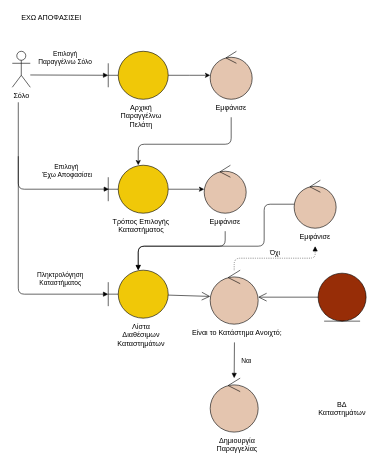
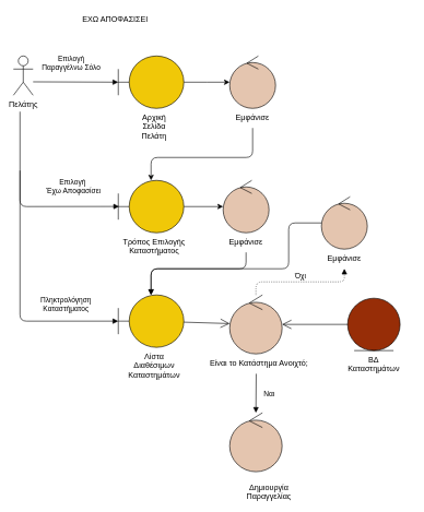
  <mxCell id="0" />
  <mxCell id="1" parent="0" />
- <mxCell id="2" value="Σόλο" style="shape=umlActor;verticalLabelPosition=bottom;verticalAlign=top;html=1;" parent="1" vertex="1"><mxGeometry x="20" y="85" width="30" height="60" as="geometry" /></mxCell>
+ <mxCell id="2" value="Πελάτης" style="shape=umlActor;verticalLabelPosition=bottom;verticalAlign=top;html=1;" parent="1" vertex="1"><mxGeometry x="20" y="85" width="30" height="60" as="geometry" /></mxCell>
  <mxCell id="3" style="edgeStyle=orthogonalEdgeStyle;rounded=0;orthogonalLoop=1;jettySize=auto;html=1;" parent="1" source="4" edge="1"><mxGeometry relative="1" as="geometry"><mxPoint x="350" y="125" as="targetPoint" /></mxGeometry></mxCell>
  <mxCell id="4" value="" style="shape=umlBoundary;whiteSpace=wrap;html=1;fillColor=#F0C808;" parent="1" vertex="1"><mxGeometry x="180" y="85" width="100" height="80" as="geometry" /></mxCell>
  <mxCell id="5" value="Επιλογή &lt;br&gt;Παραγγέλνω Σόλο" style="html=1;verticalAlign=bottom;endArrow=block;rounded=0;labelBackgroundColor=none;" parent="1" edge="1"><mxGeometry x="-0.11" y="14" width="80" relative="1" as="geometry"><mxPoint x="50" y="124.5" as="sourcePoint" /><mxPoint x="180" y="125" as="targetPoint" /><mxPoint as="offset" /></mxGeometry></mxCell>
  <mxCell id="6" style="edgeStyle=orthogonalEdgeStyle;rounded=1;orthogonalLoop=1;jettySize=auto;html=1;exitX=0.5;exitY=1;exitDx=0;exitDy=0;" parent="1" source="26" target="9" edge="1"><mxGeometry relative="1" as="geometry"><Array as="points"><mxPoint x="385" y="240" /><mxPoint x="230" y="240" /></Array><mxPoint x="385" y="165" as="sourcePoint" /></mxGeometry></mxCell>
  <mxCell id="7" value="" style="ellipse;shape=umlControl;whiteSpace=wrap;html=1;fillColor=#E4C5AF;" parent="1" vertex="1"><mxGeometry x="350" y="85" width="70" height="80" as="geometry" /></mxCell>
  <mxCell id="8" style="edgeStyle=orthogonalEdgeStyle;rounded=0;orthogonalLoop=1;jettySize=auto;html=1;strokeColor=#000000;" parent="1" source="9" target="12" edge="1"><mxGeometry relative="1" as="geometry" /></mxCell>
  <mxCell id="9" value="" style="shape=umlBoundary;whiteSpace=wrap;html=1;fillColor=#F0C808;" parent="1" vertex="1"><mxGeometry x="180" y="275" width="100" height="80" as="geometry" /></mxCell>
  <mxCell id="10" value="Επιλογή&lt;br&gt;&amp;nbsp;Έχω Αποφασίσει" style="html=1;verticalAlign=bottom;endArrow=block;rounded=1;entryX=0.012;entryY=0.498;entryDx=0;entryDy=0;entryPerimeter=0;labelBackgroundColor=none;" parent="1" target="9" edge="1"><mxGeometry x="0.519" y="15" width="80" relative="1" as="geometry"><mxPoint x="30" y="170" as="sourcePoint" /><mxPoint x="180" y="263" as="targetPoint" /><Array as="points"><mxPoint x="30" y="315" /></Array><mxPoint as="offset" /></mxGeometry></mxCell>
  <mxCell id="11" style="edgeStyle=orthogonalEdgeStyle;rounded=1;orthogonalLoop=1;jettySize=auto;html=1;strokeColor=#000000;exitX=0.5;exitY=1;exitDx=0;exitDy=0;" parent="1" source="28" target="13" edge="1"><mxGeometry relative="1" as="geometry"><Array as="points"><mxPoint x="375" y="410" /><mxPoint x="230" y="410" /></Array></mxGeometry></mxCell>
  <mxCell id="12" value="" style="ellipse;shape=umlControl;whiteSpace=wrap;html=1;fillColor=#E4C5AF;" parent="1" vertex="1"><mxGeometry x="340" y="275" width="70" height="80" as="geometry" /></mxCell>
  <mxCell id="13" value="" style="shape=umlBoundary;whiteSpace=wrap;html=1;strokeColor=#000000;fillColor=#F0C808;" parent="1" vertex="1"><mxGeometry x="180" y="450" width="100" height="80" as="geometry" /></mxCell>
  <mxCell id="14" value="Πληκτρολόγηση &lt;br&gt;Καταστήματος" style="html=1;verticalAlign=bottom;endArrow=block;rounded=1;entryX=0;entryY=0.5;entryDx=0;entryDy=0;entryPerimeter=0;labelBackgroundColor=none;" parent="1" target="13" edge="1"><mxGeometry x="0.579" y="10" width="80" relative="1" as="geometry"><mxPoint x="30" y="260" as="sourcePoint" /><mxPoint x="180" y="415" as="targetPoint" /><Array as="points"><mxPoint x="30" y="490" /></Array><mxPoint as="offset" /></mxGeometry></mxCell>
  <mxCell id="15" value="" style="ellipse;shape=umlControl;whiteSpace=wrap;html=1;strokeColor=#000000;fillColor=#E4C5AF;" parent="1" vertex="1"><mxGeometry x="350" y="450" width="80" height="90" as="geometry" /></mxCell>
  <mxCell id="16" value="" style="ellipse;shape=umlEntity;whiteSpace=wrap;html=1;fillColor=#972D07;" parent="1" vertex="1"><mxGeometry x="530" y="455" width="80" height="80" as="geometry" /></mxCell>
  <mxCell id="17" value="" style="endArrow=open;endFill=1;endSize=12;html=1;rounded=0;strokeColor=#000000;" parent="1" source="13" target="15" edge="1"><mxGeometry width="160" relative="1" as="geometry"><mxPoint x="240" y="405" as="sourcePoint" /><mxPoint x="400" y="405" as="targetPoint" /></mxGeometry></mxCell>
  <mxCell id="18" value="" style="endArrow=open;endFill=1;endSize=12;html=1;rounded=0;strokeColor=#000000;" parent="1" source="16" target="15" edge="1"><mxGeometry width="160" relative="1" as="geometry"><mxPoint x="240" y="405" as="sourcePoint" /><mxPoint x="400" y="405" as="targetPoint" /></mxGeometry></mxCell>
  <mxCell id="19" value="Ναι" style="html=1;verticalAlign=bottom;endArrow=block;rounded=0;strokeColor=#000000;exitX=0.476;exitY=1.014;exitDx=0;exitDy=0;exitPerimeter=0;labelBackgroundColor=none;" parent="1" source="31" target="24" edge="1"><mxGeometry x="0.324" y="20" width="80" relative="1" as="geometry"><mxPoint x="280" y="565" as="sourcePoint" /><mxPoint x="390" y="590" as="targetPoint" /><mxPoint as="offset" /></mxGeometry></mxCell>
  <mxCell id="20" value="Όχι" style="html=1;verticalAlign=bottom;endArrow=block;rounded=1;fillColor=#e51400;strokeColor=#000000;dashed=1;dashPattern=1 2;labelBackgroundColor=none;entryX=0.5;entryY=1;entryDx=0;entryDy=0;" parent="1" source="15" target="29" edge="1"><mxGeometry width="80" relative="1" as="geometry"><mxPoint x="280" y="665" as="sourcePoint" /><mxPoint x="460" y="615" as="targetPoint" /><Array as="points"><mxPoint x="390" y="430" /><mxPoint x="525" y="430" /></Array></mxGeometry></mxCell>
  <mxCell id="21" value="" style="ellipse;shape=umlControl;whiteSpace=wrap;html=1;fillColor=#E4C5AF;strokeColor=#000000;fontColor=#ffffff;" parent="1" vertex="1"><mxGeometry x="490" y="300" width="70" height="80" as="geometry" /></mxCell>
  <mxCell id="22" value="" style="endArrow=block;endFill=1;endSize=6;html=1;rounded=1;fillColor=#e51400;strokeColor=#000000;jumpStyle=arc;" parent="1" source="21" target="13" edge="1"><mxGeometry width="160" relative="1" as="geometry"><mxPoint x="380.032" y="437.75" as="sourcePoint" /><mxPoint x="300.005" y="435" as="targetPoint" /><Array as="points"><mxPoint x="440" y="340" /><mxPoint x="440" y="410" /><mxPoint x="230" y="410" /></Array></mxGeometry></mxCell>
- <mxCell id="23" value="ΕΧΩ ΑΠΟΦΑΣΙΣΕΙ" style="text;html=1;align=center;verticalAlign=middle;resizable=0;points=[];autosize=1;strokeColor=none;fillColor=none;" parent="1" vertex="1"><mxGeometry x="25" y="20" width="120" height="20" as="geometry" /></mxCell>
+ <mxCell id="23" value="ΕΧΩ ΑΠΟΦΑΣΙΣΕΙ" style="text;html=1;align=center;verticalAlign=middle;resizable=0;points=[];autosize=1;strokeColor=none;fillColor=none;" parent="1" vertex="1"><mxGeometry x="115" y="20" width="120" height="20" as="geometry" /></mxCell>
  <mxCell id="24" value="" style="ellipse;shape=umlControl;whiteSpace=wrap;html=1;fillColor=#E4C5AF;" parent="1" vertex="1"><mxGeometry x="350" y="630" width="80" height="90" as="geometry" /></mxCell>
- <mxCell id="25" value="&lt;meta charset=&quot;utf-8&quot;&gt;&lt;span style=&quot;color: rgb(0, 0, 0); font-family: helvetica; font-size: 12px; font-style: normal; font-weight: 400; letter-spacing: normal; text-indent: 0px; text-transform: none; word-spacing: 0px; display: inline; float: none;&quot;&gt;Αρχική&lt;/span&gt;&lt;br style=&quot;color: rgb(0, 0, 0); font-family: helvetica; font-size: 12px; font-style: normal; font-weight: 400; letter-spacing: normal; text-indent: 0px; text-transform: none; word-spacing: 0px;&quot;&gt;&lt;span style=&quot;color: rgb(0, 0, 0); font-family: helvetica; font-size: 12px; font-style: normal; font-weight: 400; letter-spacing: normal; text-indent: 0px; text-transform: none; word-spacing: 0px; display: inline; float: none;&quot;&gt;Παραγγέλνω&lt;/span&gt;&lt;br style=&quot;color: rgb(0, 0, 0); font-family: helvetica; font-size: 12px; font-style: normal; font-weight: 400; letter-spacing: normal; text-indent: 0px; text-transform: none; word-spacing: 0px;&quot;&gt;&lt;span style=&quot;color: rgb(0, 0, 0); font-family: helvetica; font-size: 12px; font-style: normal; font-weight: 400; letter-spacing: normal; text-indent: 0px; text-transform: none; word-spacing: 0px; display: inline; float: none;&quot;&gt;Πελάτη&lt;/span&gt;" style="text;whiteSpace=wrap;html=1;labelBackgroundColor=none;align=center;" parent="1" vertex="1"><mxGeometry x="200" y="165" width="70" height="60" as="geometry" /></mxCell>
+ <mxCell id="25" value="&lt;meta charset=&quot;utf-8&quot;&gt;&lt;span style=&quot;color: rgb(0, 0, 0); font-family: helvetica; font-size: 12px; font-style: normal; font-weight: 400; letter-spacing: normal; text-indent: 0px; text-transform: none; word-spacing: 0px; display: inline; float: none;&quot;&gt;Αρχική&lt;/span&gt;&lt;br style=&quot;color: rgb(0, 0, 0); font-family: helvetica; font-size: 12px; font-style: normal; font-weight: 400; letter-spacing: normal; text-indent: 0px; text-transform: none; word-spacing: 0px;&quot;&gt;&lt;span style=&quot;color: rgb(0, 0, 0); font-family: helvetica; font-size: 12px; font-style: normal; font-weight: 400; letter-spacing: normal; text-indent: 0px; text-transform: none; word-spacing: 0px; display: inline; float: none;&quot;&gt;Σελίδα&lt;/span&gt;&lt;br style=&quot;color: rgb(0, 0, 0); font-family: helvetica; font-size: 12px; font-style: normal; font-weight: 400; letter-spacing: normal; text-indent: 0px; text-transform: none; word-spacing: 0px;&quot;&gt;&lt;span style=&quot;color: rgb(0, 0, 0); font-family: helvetica; font-size: 12px; font-style: normal; font-weight: 400; letter-spacing: normal; text-indent: 0px; text-transform: none; word-spacing: 0px; display: inline; float: none;&quot;&gt;Πελάτη&lt;/span&gt;" style="text;whiteSpace=wrap;html=1;labelBackgroundColor=none;align=center;" parent="1" vertex="1"><mxGeometry x="200" y="165" width="70" height="60" as="geometry" /></mxCell>
  <mxCell id="26" value="&lt;meta charset=&quot;utf-8&quot;&gt;&lt;span style=&quot;color: rgb(0, 0, 0); font-family: helvetica; font-size: 12px; font-style: normal; font-weight: 400; letter-spacing: normal; text-indent: 0px; text-transform: none; word-spacing: 0px; display: inline; float: none;&quot;&gt;Εμφάνισε&lt;/span&gt;" style="text;whiteSpace=wrap;html=1;labelBackgroundColor=none;align=center;" parent="1" vertex="1"><mxGeometry x="345" y="165" width="80" height="30" as="geometry" /></mxCell>
  <mxCell id="27" value="&lt;span style=&quot;color: rgb(0 , 0 , 0) ; font-family: &amp;#34;helvetica&amp;#34; ; font-size: 12px ; font-style: normal ; font-weight: 400 ; letter-spacing: normal ; text-indent: 0px ; text-transform: none ; word-spacing: 0px ; display: inline ; float: none&quot;&gt;Τρόπος&amp;nbsp;&lt;/span&gt;&lt;span style=&quot;color: rgb(0 , 0 , 0) ; font-family: &amp;#34;helvetica&amp;#34; ; font-size: 12px ; font-style: normal ; font-weight: 400 ; letter-spacing: normal ; text-indent: 0px ; text-transform: none ; word-spacing: 0px ; display: inline ; float: none&quot;&gt;Επιλογής&lt;/span&gt;&lt;br style=&quot;color: rgb(0 , 0 , 0) ; font-family: &amp;#34;helvetica&amp;#34; ; font-size: 12px ; font-style: normal ; font-weight: 400 ; letter-spacing: normal ; text-indent: 0px ; text-transform: none ; word-spacing: 0px&quot;&gt;&lt;span style=&quot;color: rgb(0 , 0 , 0) ; font-family: &amp;#34;helvetica&amp;#34; ; font-size: 12px ; font-style: normal ; font-weight: 400 ; letter-spacing: normal ; text-indent: 0px ; text-transform: none ; word-spacing: 0px ; display: inline ; float: none&quot;&gt;Καταστήματος&lt;/span&gt;" style="text;whiteSpace=wrap;html=1;labelBackgroundColor=none;align=center;" parent="1" vertex="1"><mxGeometry x="180" y="355" width="110" height="35" as="geometry" /></mxCell>
  <mxCell id="28" value="&lt;meta charset=&quot;utf-8&quot;&gt;&lt;span style=&quot;color: rgb(0, 0, 0); font-family: helvetica; font-size: 12px; font-style: normal; font-weight: 400; letter-spacing: normal; text-indent: 0px; text-transform: none; word-spacing: 0px; display: inline; float: none;&quot;&gt;Εμφάνισε&lt;/span&gt;" style="text;whiteSpace=wrap;html=1;labelBackgroundColor=none;align=center;" parent="1" vertex="1"><mxGeometry x="335" y="355" width="80" height="30" as="geometry" /></mxCell>
  <mxCell id="29" value="&lt;meta charset=&quot;utf-8&quot;&gt;&lt;span style=&quot;font-family: helvetica; font-size: 12px; font-style: normal; font-weight: 400; letter-spacing: normal; text-indent: 0px; text-transform: none; word-spacing: 0px; display: inline; float: none;&quot;&gt;Εμφάνισε&lt;/span&gt;" style="text;whiteSpace=wrap;html=1;labelBackgroundColor=none;align=center;fontColor=#000000;" parent="1" vertex="1"><mxGeometry x="485" y="380" width="80" height="30" as="geometry" /></mxCell>
  <mxCell id="30" value="&lt;meta charset=&quot;utf-8&quot;&gt;&lt;span style=&quot;color: rgb(0, 0, 0); font-family: helvetica; font-size: 12px; font-style: normal; font-weight: 400; letter-spacing: normal; text-indent: 0px; text-transform: none; word-spacing: 0px; display: inline; float: none;&quot;&gt;Λίστα&lt;/span&gt;&lt;br style=&quot;color: rgb(0, 0, 0); font-family: helvetica; font-size: 12px; font-style: normal; font-weight: 400; letter-spacing: normal; text-indent: 0px; text-transform: none; word-spacing: 0px;&quot;&gt;&lt;span style=&quot;color: rgb(0, 0, 0); font-family: helvetica; font-size: 12px; font-style: normal; font-weight: 400; letter-spacing: normal; text-indent: 0px; text-transform: none; word-spacing: 0px; display: inline; float: none;&quot;&gt;Διαθέσιμων&lt;/span&gt;&lt;br style=&quot;color: rgb(0, 0, 0); font-family: helvetica; font-size: 12px; font-style: normal; font-weight: 400; letter-spacing: normal; text-indent: 0px; text-transform: none; word-spacing: 0px;&quot;&gt;&lt;span style=&quot;color: rgb(0, 0, 0); font-family: helvetica; font-size: 12px; font-style: normal; font-weight: 400; letter-spacing: normal; text-indent: 0px; text-transform: none; word-spacing: 0px; display: inline; float: none;&quot;&gt;Καταστημάτων&lt;/span&gt;" style="text;whiteSpace=wrap;html=1;labelBackgroundColor=none;align=center;" parent="1" vertex="1"><mxGeometry x="180" y="530" width="110" height="60" as="geometry" /></mxCell>
  <mxCell id="31" value="&lt;meta charset=&quot;utf-8&quot;&gt;&lt;span style=&quot;color: rgb(0, 0, 0); font-family: helvetica; font-size: 12px; font-style: normal; font-weight: 400; letter-spacing: normal; text-indent: 0px; text-transform: none; word-spacing: 0px; display: inline; float: none;&quot;&gt;Είναι το Κατάστημα Ανοιχτό;&lt;/span&gt;" style="text;whiteSpace=wrap;html=1;labelBackgroundColor=none;align=center;" parent="1" vertex="1"><mxGeometry x="300" y="540" width="190" height="30" as="geometry" /></mxCell>
- <mxCell id="32" value="&lt;meta charset=&quot;utf-8&quot;&gt;&lt;span style=&quot;color: rgb(0, 0, 0); font-family: helvetica; font-size: 12px; font-style: normal; font-weight: 400; letter-spacing: normal; text-indent: 0px; text-transform: none; word-spacing: 0px; display: inline; float: none;&quot;&gt;ΒΔ&lt;/span&gt;&lt;br style=&quot;color: rgb(0, 0, 0); font-family: helvetica; font-size: 12px; font-style: normal; font-weight: 400; letter-spacing: normal; text-indent: 0px; text-transform: none; word-spacing: 0px;&quot;&gt;&lt;span style=&quot;color: rgb(0, 0, 0); font-family: helvetica; font-size: 12px; font-style: normal; font-weight: 400; letter-spacing: normal; text-indent: 0px; text-transform: none; word-spacing: 0px; display: inline; float: none;&quot;&gt;Καταστημάτων&lt;/span&gt;" style="text;whiteSpace=wrap;html=1;labelBackgroundColor=none;align=center;" parent="1" vertex="1"><mxGeometry x="515" y="660" width="110" height="40" as="geometry" /></mxCell>
- <mxCell id="33" value="&lt;meta charset=&quot;utf-8&quot;&gt;&lt;span style=&quot;color: rgb(0, 0, 0); font-family: helvetica; font-size: 12px; font-style: normal; font-weight: 400; letter-spacing: normal; text-indent: 0px; text-transform: none; word-spacing: 0px; display: inline; float: none;&quot;&gt;Δημιουργία&lt;/span&gt;&lt;br style=&quot;color: rgb(0, 0, 0); font-family: helvetica; font-size: 12px; font-style: normal; font-weight: 400; letter-spacing: normal; text-indent: 0px; text-transform: none; word-spacing: 0px;&quot;&gt;&lt;span style=&quot;color: rgb(0, 0, 0); font-family: helvetica; font-size: 12px; font-style: normal; font-weight: 400; letter-spacing: normal; text-indent: 0px; text-transform: none; word-spacing: 0px; display: inline; float: none;&quot;&gt;Παραγγελίας&lt;/span&gt;" style="text;whiteSpace=wrap;html=1;labelBackgroundColor=none;align=center;" parent="1" vertex="1"><mxGeometry x="345" y="720" width="100" height="40" as="geometry" /></mxCell>
+ <mxCell id="32" value="&lt;meta charset=&quot;utf-8&quot;&gt;&lt;span style=&quot;color: rgb(0, 0, 0); font-family: helvetica; font-size: 12px; font-style: normal; font-weight: 400; letter-spacing: normal; text-indent: 0px; text-transform: none; word-spacing: 0px; display: inline; float: none;&quot;&gt;ΒΔ&lt;/span&gt;&lt;br style=&quot;color: rgb(0, 0, 0); font-family: helvetica; font-size: 12px; font-style: normal; font-weight: 400; letter-spacing: normal; text-indent: 0px; text-transform: none; word-spacing: 0px;&quot;&gt;&lt;span style=&quot;color: rgb(0, 0, 0); font-family: helvetica; font-size: 12px; font-style: normal; font-weight: 400; letter-spacing: normal; text-indent: 0px; text-transform: none; word-spacing: 0px; display: inline; float: none;&quot;&gt;Καταστημάτων&lt;/span&gt;" style="text;whiteSpace=wrap;html=1;labelBackgroundColor=none;align=center;" parent="1" vertex="1"><mxGeometry x="515" y="535" width="110" height="40" as="geometry" /></mxCell>
+ <mxCell id="33" value="&lt;meta charset=&quot;utf-8&quot;&gt;&lt;span style=&quot;color: rgb(0, 0, 0); font-family: helvetica; font-size: 12px; font-style: normal; font-weight: 400; letter-spacing: normal; text-indent: 0px; text-transform: none; word-spacing: 0px; display: inline; float: none;&quot;&gt;Δημιουργία&lt;/span&gt;&lt;br style=&quot;color: rgb(0, 0, 0); font-family: helvetica; font-size: 12px; font-style: normal; font-weight: 400; letter-spacing: normal; text-indent: 0px; text-transform: none; word-spacing: 0px;&quot;&gt;&lt;span style=&quot;color: rgb(0, 0, 0); font-family: helvetica; font-size: 12px; font-style: normal; font-weight: 400; letter-spacing: normal; text-indent: 0px; text-transform: none; word-spacing: 0px; display: inline; float: none;&quot;&gt;Παραγγελίας&lt;/span&gt;" style="text;whiteSpace=wrap;html=1;labelBackgroundColor=none;align=center;" parent="1" vertex="1"><mxGeometry x="360" y="730" width="100" height="40" as="geometry" /></mxCell>
